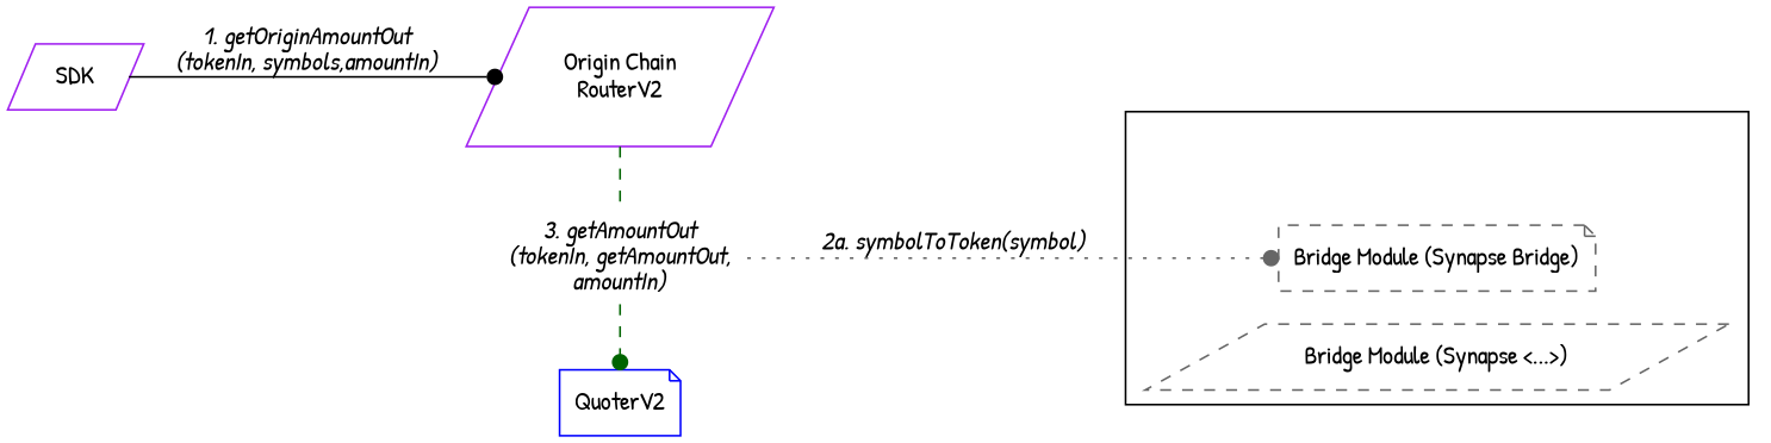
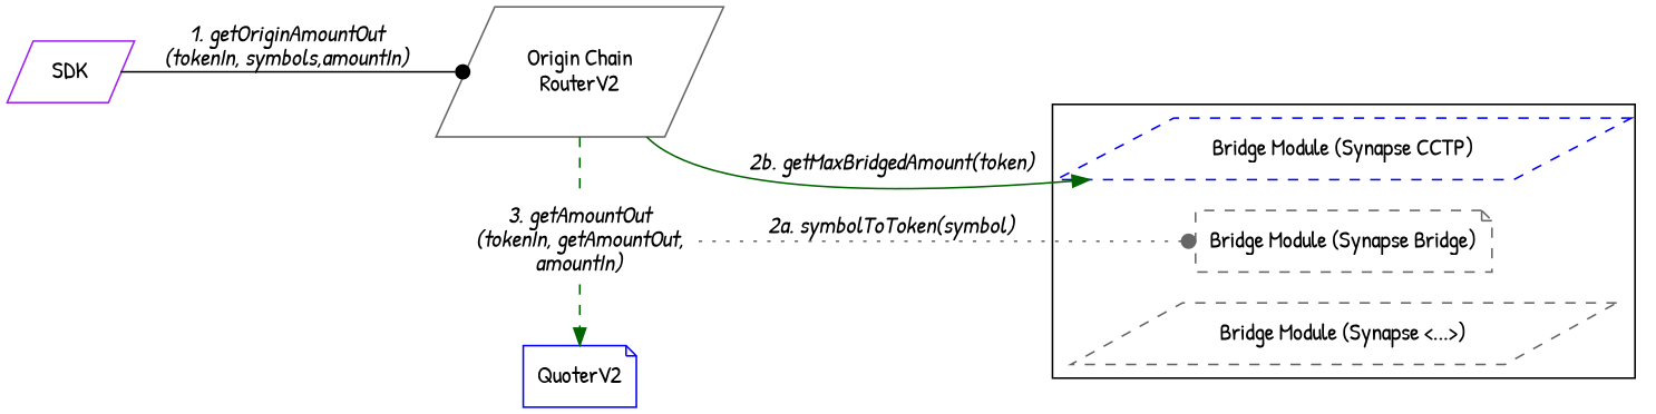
  digraph {
    compound=true
    fontname="Patrick Hand"
    rankdir=LR
    node [color=purple fontname="Patrick Hand" shape=parallelogram]
    edge [color=darkgreen fontname="Patrick Hand" style=dashed arrowhead=dot]
-   n1 [label="Origin Chain\nRouterV2"]
+   n1 [color=gray40 label="Origin Chain\nRouterV2"]
    n2 [label=<<I>3. getAmountOut<br></br>(tokenIn, getAmountOut,<br></br>amountIn)</I>> shape=none color=""]
    n3 [color=blue label=QuoterV2 shape=note]
    n4 [color=gray40 label="Bridge Module (Synapse Bridge)" shape=note style=dashed]
+   n5 [color=blue label="Bridge Module (Synapse CCTP)" style=dashed]
    n6 [color=gray40 label="Bridge Module (Synapse <...>)" style=dashed]
    n7 [label=SDK]
    subgraph sub_1 {
      rank=same
      n1
      n2
      n3
    }
    subgraph cluster_2 {
      n4
+     n5
      n6
    }
    n1 -> n2 [dir=none arrowhead=""]
-   n2 -> n3
+   n1 -> n5 [arrowhead=normal label=<<I>2b. getMaxBridgedAmount(token)</I>> style=solid tailport=se]
+   n2 -> n3 [arrowhead=normal]
    n2 -> n4 [color=gray40 label=<<I>2a. symbolToToken(symbol)</I>> style=dotted weight=10]
    n7 -> n1 [color=black label=<<I>1. getOriginAmountOut<br></br>(tokenIn, symbols,amountIn)</I>> style=solid]
  }
